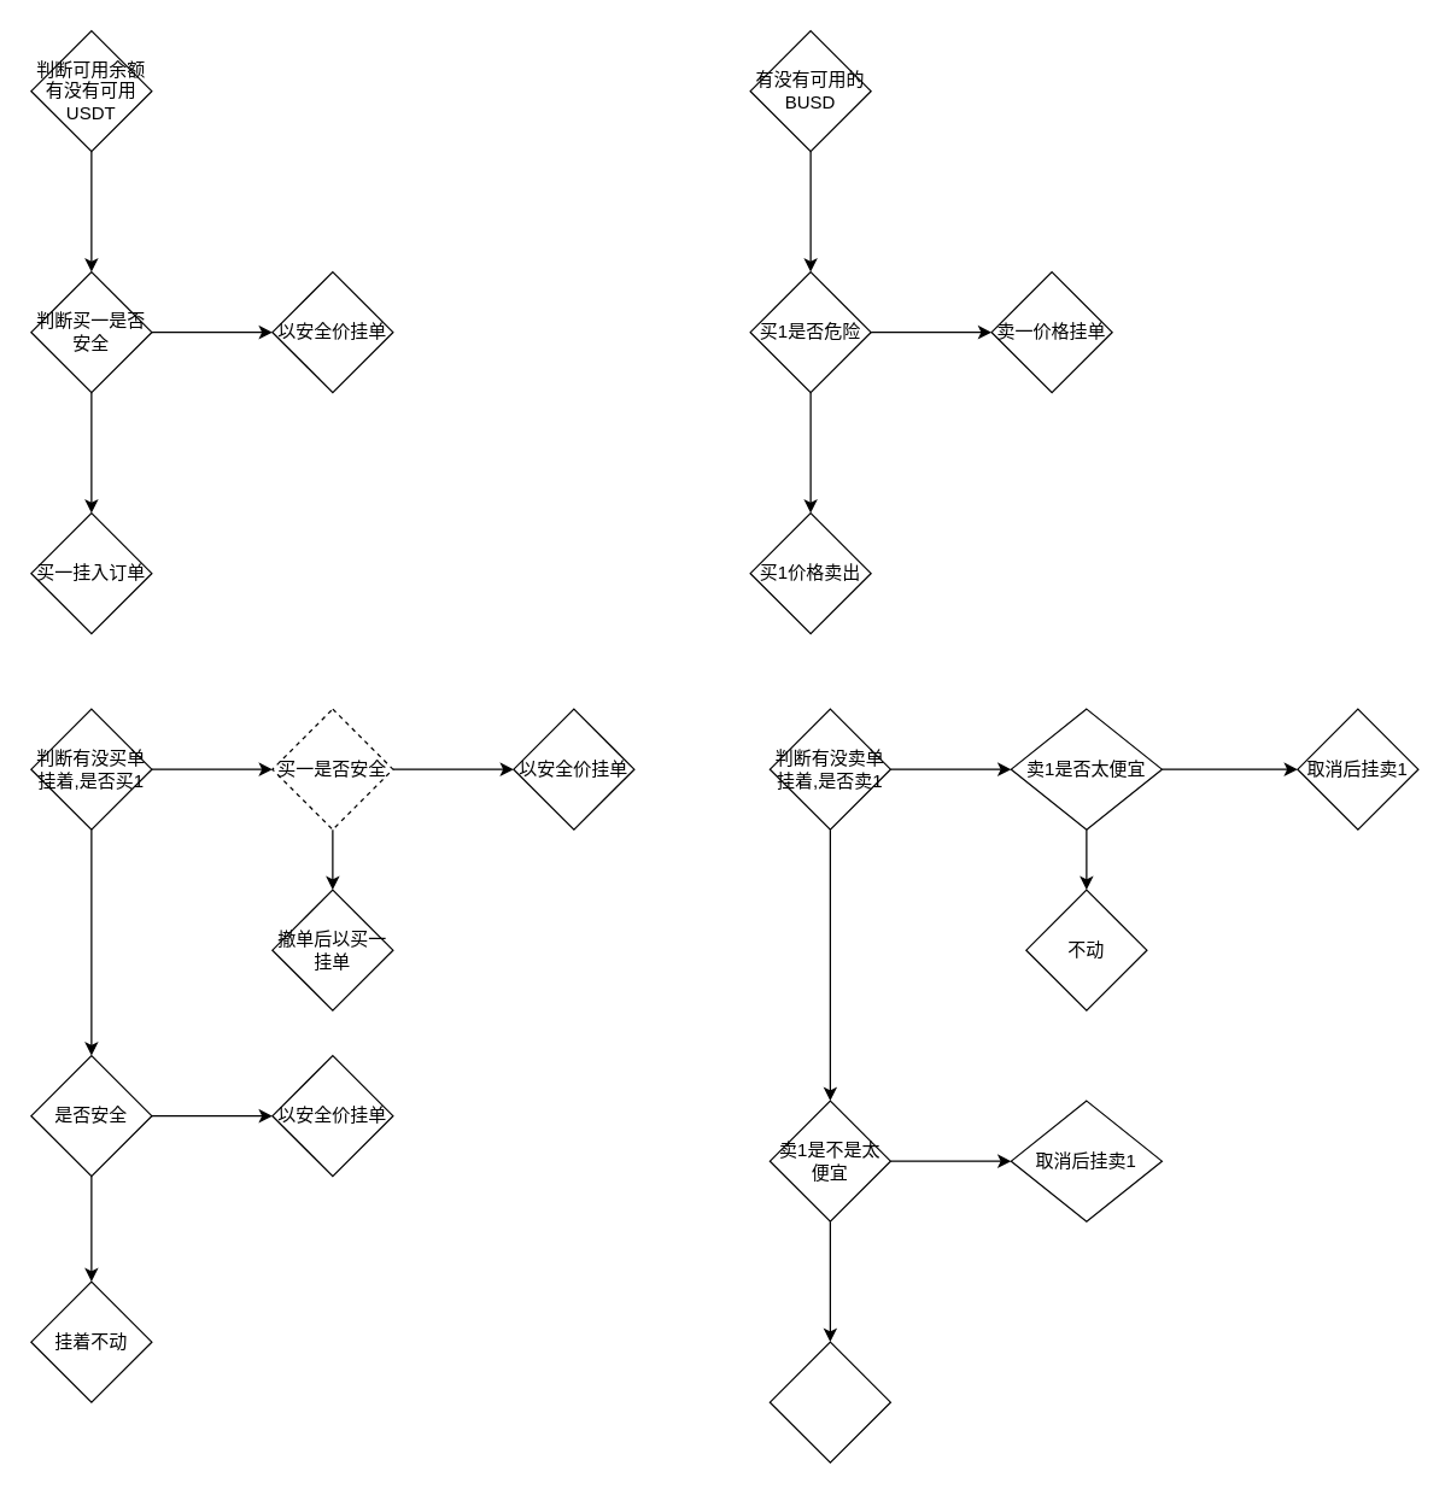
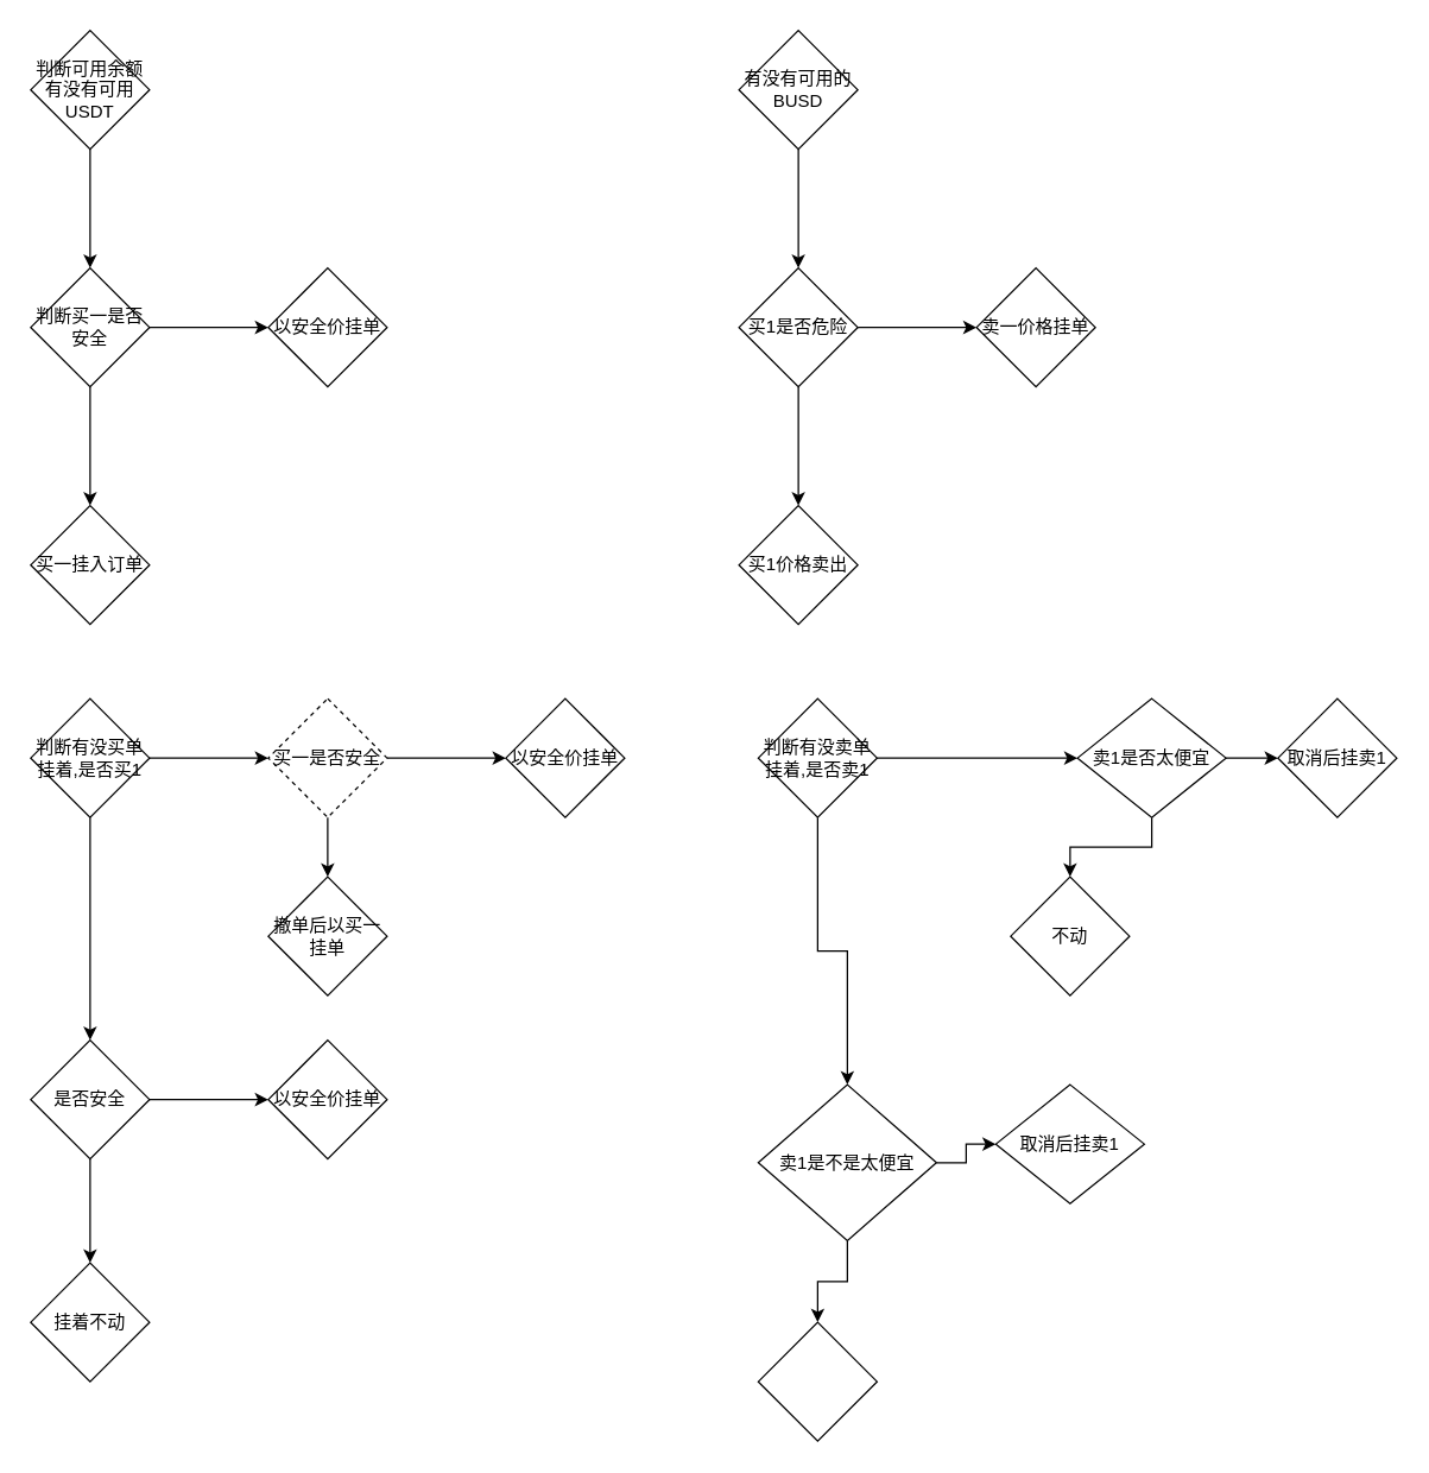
  <mxCell id="0" />
  <mxCell id="1" parent="0" />
  <mxCell id="2" value="" style="edgeStyle=orthogonalEdgeStyle;rounded=0;orthogonalLoop=1;jettySize=auto;html=1;" parent="1" source="3" target="6" edge="1"><mxGeometry relative="1" as="geometry" /></mxCell>
  <mxCell id="3" value="判断可用余额有没有可用USDT" style="rhombus;whiteSpace=wrap;html=1;" parent="1" vertex="1"><mxGeometry x="20" y="20" width="80" height="80" as="geometry" /></mxCell>
  <mxCell id="4" value="" style="edgeStyle=orthogonalEdgeStyle;rounded=0;orthogonalLoop=1;jettySize=auto;html=1;" parent="1" source="6" target="7" edge="1"><mxGeometry relative="1" as="geometry" /></mxCell>
  <mxCell id="5" value="" style="edgeStyle=orthogonalEdgeStyle;rounded=0;orthogonalLoop=1;jettySize=auto;html=1;" parent="1" source="6" target="15" edge="1"><mxGeometry relative="1" as="geometry" /></mxCell>
  <mxCell id="6" value="判断买一是否安全" style="rhombus;whiteSpace=wrap;html=1;" parent="1" vertex="1"><mxGeometry x="20" y="180" width="80" height="80" as="geometry" /></mxCell>
  <mxCell id="7" value="买一挂入订单" style="rhombus;whiteSpace=wrap;html=1;" parent="1" vertex="1"><mxGeometry x="20" y="340" width="80" height="80" as="geometry" /></mxCell>
  <mxCell id="8" value="" style="edgeStyle=orthogonalEdgeStyle;rounded=0;orthogonalLoop=1;jettySize=auto;html=1;" parent="1" source="10" target="13" edge="1"><mxGeometry relative="1" as="geometry" /></mxCell>
  <mxCell id="9" value="" style="edgeStyle=orthogonalEdgeStyle;rounded=0;orthogonalLoop=1;jettySize=auto;html=1;" parent="1" source="10" target="19" edge="1"><mxGeometry relative="1" as="geometry" /></mxCell>
  <mxCell id="10" value="判断有没买单挂着,是否买1" style="rhombus;whiteSpace=wrap;html=1;" parent="1" vertex="1"><mxGeometry x="20" y="470" width="80" height="80" as="geometry" /></mxCell>
  <mxCell id="11" value="" style="edgeStyle=orthogonalEdgeStyle;rounded=0;orthogonalLoop=1;jettySize=auto;html=1;" parent="1" source="13" target="14" edge="1"><mxGeometry relative="1" as="geometry" /></mxCell>
  <mxCell id="12" value="" style="edgeStyle=orthogonalEdgeStyle;rounded=0;orthogonalLoop=1;jettySize=auto;html=1;" parent="1" source="13" target="16" edge="1"><mxGeometry relative="1" as="geometry" /></mxCell>
  <mxCell id="13" value="是否安全" style="rhombus;whiteSpace=wrap;html=1;" parent="1" vertex="1"><mxGeometry x="20" y="700" width="80" height="80" as="geometry" /></mxCell>
  <mxCell id="14" value="挂着不动" style="rhombus;whiteSpace=wrap;html=1;" parent="1" vertex="1"><mxGeometry x="20" y="850" width="80" height="80" as="geometry" /></mxCell>
  <mxCell id="15" value="以安全价挂单" style="rhombus;whiteSpace=wrap;html=1;" parent="1" vertex="1"><mxGeometry x="180" y="180" width="80" height="80" as="geometry" /></mxCell>
  <mxCell id="16" value="以安全价挂单" style="rhombus;whiteSpace=wrap;html=1;" parent="1" vertex="1"><mxGeometry x="180" y="700" width="80" height="80" as="geometry" /></mxCell>
  <mxCell id="17" value="" style="edgeStyle=orthogonalEdgeStyle;rounded=0;orthogonalLoop=1;jettySize=auto;html=1;" parent="1" source="19" target="20" edge="1"><mxGeometry relative="1" as="geometry" /></mxCell>
  <mxCell id="18" value="" style="edgeStyle=orthogonalEdgeStyle;rounded=0;orthogonalLoop=1;jettySize=auto;html=1;" parent="1" source="19" target="21" edge="1"><mxGeometry relative="1" as="geometry" /></mxCell>
  <mxCell id="19" value="买一是否安全" style="rhombus;whiteSpace=wrap;html=1;dashed=1;" parent="1" vertex="1"><mxGeometry x="180" y="470" width="80" height="80" as="geometry" /></mxCell>
  <mxCell id="20" value="撤单后以买一挂单" style="rhombus;whiteSpace=wrap;html=1;" parent="1" vertex="1"><mxGeometry x="180" y="590" width="80" height="80" as="geometry" /></mxCell>
  <mxCell id="21" value="以安全价挂单" style="rhombus;whiteSpace=wrap;html=1;" parent="1" vertex="1"><mxGeometry x="340" y="470" width="80" height="80" as="geometry" /></mxCell>
  <mxCell id="22" value="" style="edgeStyle=orthogonalEdgeStyle;rounded=0;orthogonalLoop=1;jettySize=auto;html=1;" parent="1" source="23" target="26" edge="1"><mxGeometry relative="1" as="geometry" /></mxCell>
  <mxCell id="23" value="有没有可用的BUSD" style="rhombus;whiteSpace=wrap;html=1;" parent="1" vertex="1"><mxGeometry x="497" y="20" width="80" height="80" as="geometry" /></mxCell>
  <mxCell id="24" value="" style="edgeStyle=orthogonalEdgeStyle;rounded=0;orthogonalLoop=1;jettySize=auto;html=1;" parent="1" source="26" target="27" edge="1"><mxGeometry relative="1" as="geometry" /></mxCell>
  <mxCell id="25" value="" style="edgeStyle=orthogonalEdgeStyle;rounded=0;orthogonalLoop=1;jettySize=auto;html=1;" parent="1" source="26" target="28" edge="1"><mxGeometry relative="1" as="geometry" /></mxCell>
  <mxCell id="26" value="买1是否危险" style="rhombus;whiteSpace=wrap;html=1;" parent="1" vertex="1"><mxGeometry x="497" y="180" width="80" height="80" as="geometry" /></mxCell>
  <mxCell id="27" value="买1价格卖出" style="rhombus;whiteSpace=wrap;html=1;" parent="1" vertex="1"><mxGeometry x="497" y="340" width="80" height="80" as="geometry" /></mxCell>
  <mxCell id="28" value="卖一价格挂单" style="rhombus;whiteSpace=wrap;html=1;" parent="1" vertex="1"><mxGeometry x="657" y="180" width="80" height="80" as="geometry" /></mxCell>
  <mxCell id="29" style="edgeStyle=orthogonalEdgeStyle;rounded=0;orthogonalLoop=1;jettySize=auto;html=1;exitX=0.5;exitY=1;exitDx=0;exitDy=0;entryX=0.5;entryY=0;entryDx=0;entryDy=0;" parent="1" source="31" target="34" edge="1"><mxGeometry relative="1" as="geometry" /></mxCell>
  <mxCell id="30" value="" style="edgeStyle=orthogonalEdgeStyle;rounded=0;orthogonalLoop=1;jettySize=auto;html=1;" parent="1" source="31" target="38" edge="1"><mxGeometry relative="1" as="geometry" /></mxCell>
  <mxCell id="31" value="判断有没卖单挂着,是否卖1" style="rhombus;whiteSpace=wrap;html=1;" parent="1" vertex="1"><mxGeometry x="510" y="470" width="80" height="80" as="geometry" /></mxCell>
  <mxCell id="32" value="" style="edgeStyle=orthogonalEdgeStyle;rounded=0;orthogonalLoop=1;jettySize=auto;html=1;" parent="1" source="34" target="35" edge="1"><mxGeometry relative="1" as="geometry" /></mxCell>
  <mxCell id="33" value="" style="edgeStyle=orthogonalEdgeStyle;rounded=0;orthogonalLoop=1;jettySize=auto;html=1;" parent="1" source="34" target="41" edge="1"><mxGeometry relative="1" as="geometry" /></mxCell>
- <mxCell id="34" value="卖1是不是太便宜" style="rhombus;whiteSpace=wrap;html=1;" parent="1" vertex="1"><mxGeometry x="510" y="730" width="80" height="80" as="geometry" /></mxCell>
+ <mxCell id="34" value="卖1是不是太便宜" style="rhombus;whiteSpace=wrap;html=1;" parent="1" vertex="1"><mxGeometry x="510" y="730" width="120" height="105" as="geometry" /></mxCell>
  <mxCell id="35" value="取消后挂卖1" style="rhombus;whiteSpace=wrap;html=1;" parent="1" vertex="1"><mxGeometry x="670" y="730" width="100" height="80" as="geometry" /></mxCell>
  <mxCell id="36" value="" style="edgeStyle=orthogonalEdgeStyle;rounded=0;orthogonalLoop=1;jettySize=auto;html=1;" parent="1" source="38" target="39" edge="1"><mxGeometry relative="1" as="geometry" /></mxCell>
  <mxCell id="37" value="" style="edgeStyle=orthogonalEdgeStyle;rounded=0;orthogonalLoop=1;jettySize=auto;html=1;" parent="1" source="38" target="40" edge="1"><mxGeometry relative="1" as="geometry" /></mxCell>
- <mxCell id="38" value="卖1是否太便宜" style="rhombus;whiteSpace=wrap;html=1;" parent="1" vertex="1"><mxGeometry x="670" y="470" width="100" height="80" as="geometry" /></mxCell>
+ <mxCell id="38" value="卖1是否太便宜" style="rhombus;whiteSpace=wrap;html=1;" parent="1" vertex="1"><mxGeometry x="725" y="470" width="100" height="80" as="geometry" /></mxCell>
  <mxCell id="39" value="不动" style="rhombus;whiteSpace=wrap;html=1;" parent="1" vertex="1"><mxGeometry x="680" y="590" width="80" height="80" as="geometry" /></mxCell>
  <mxCell id="40" value="取消后挂卖1" style="rhombus;whiteSpace=wrap;html=1;" parent="1" vertex="1"><mxGeometry x="860" y="470" width="80" height="80" as="geometry" /></mxCell>
  <mxCell id="41" value="" style="rhombus;whiteSpace=wrap;html=1;" parent="1" vertex="1"><mxGeometry x="510" y="890" width="80" height="80" as="geometry" /></mxCell>
